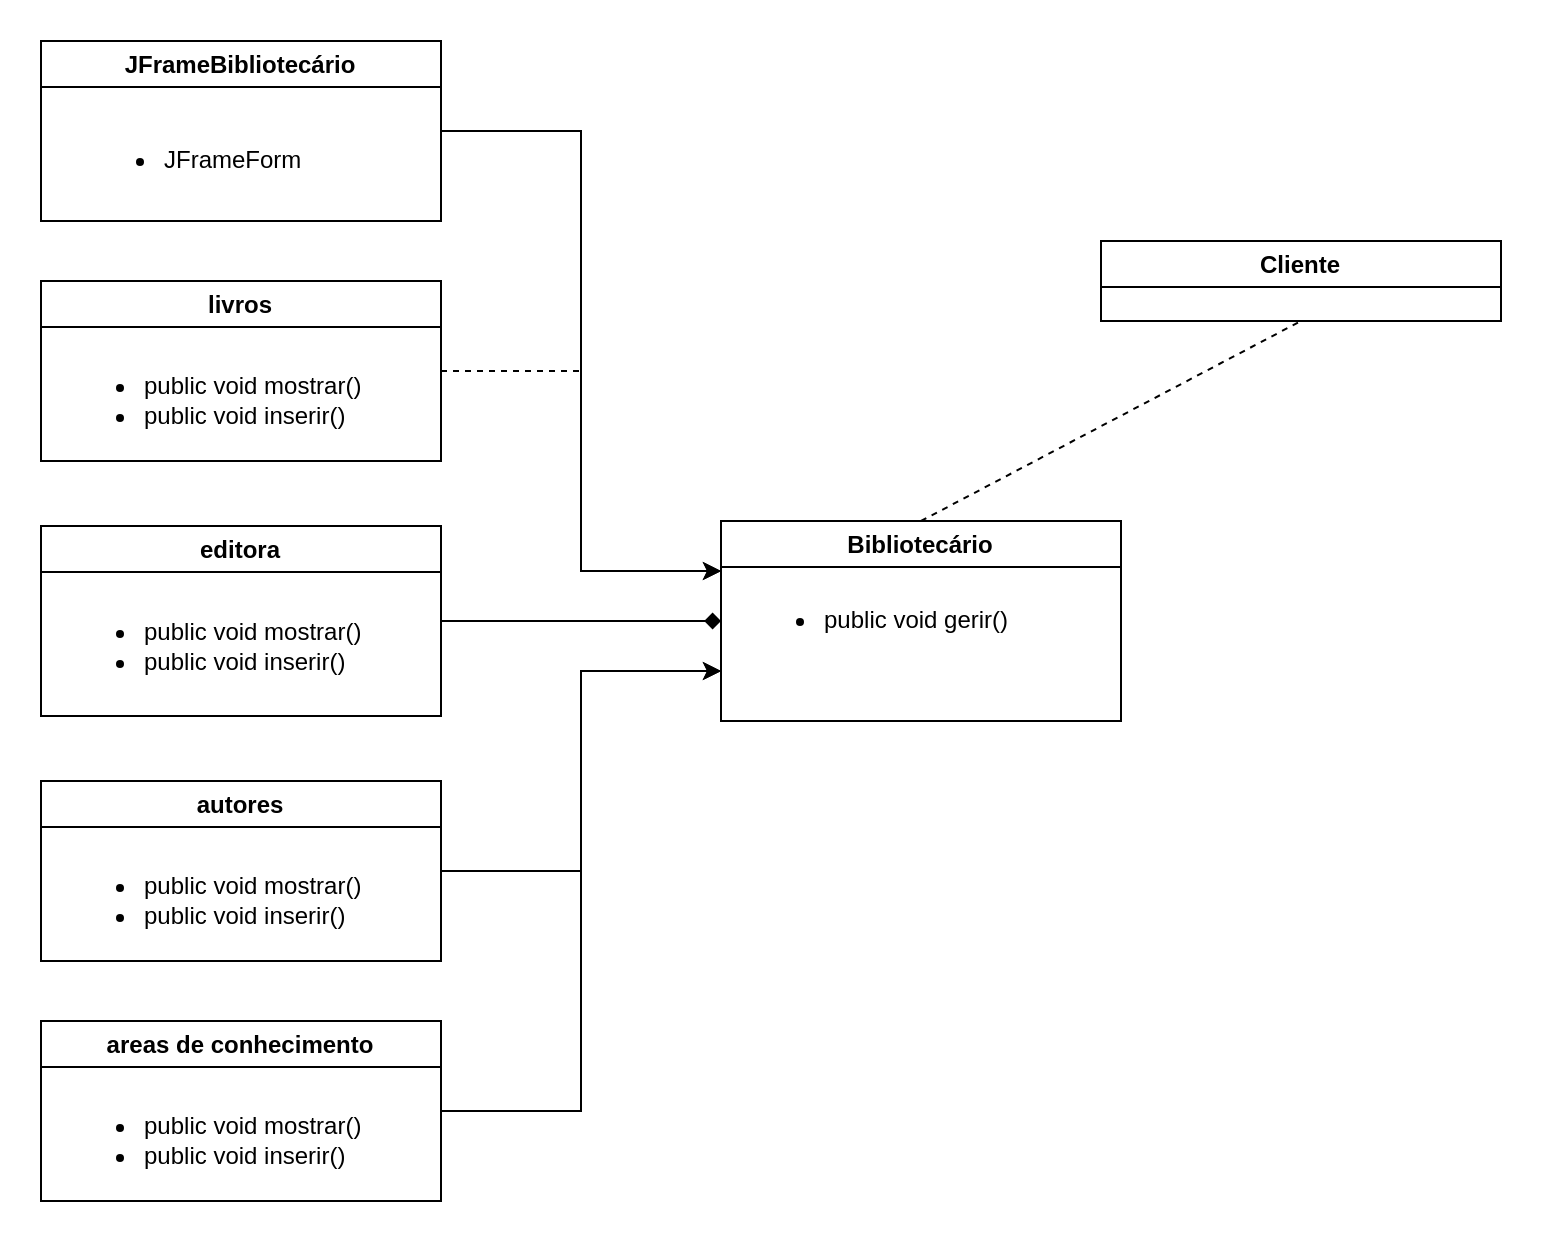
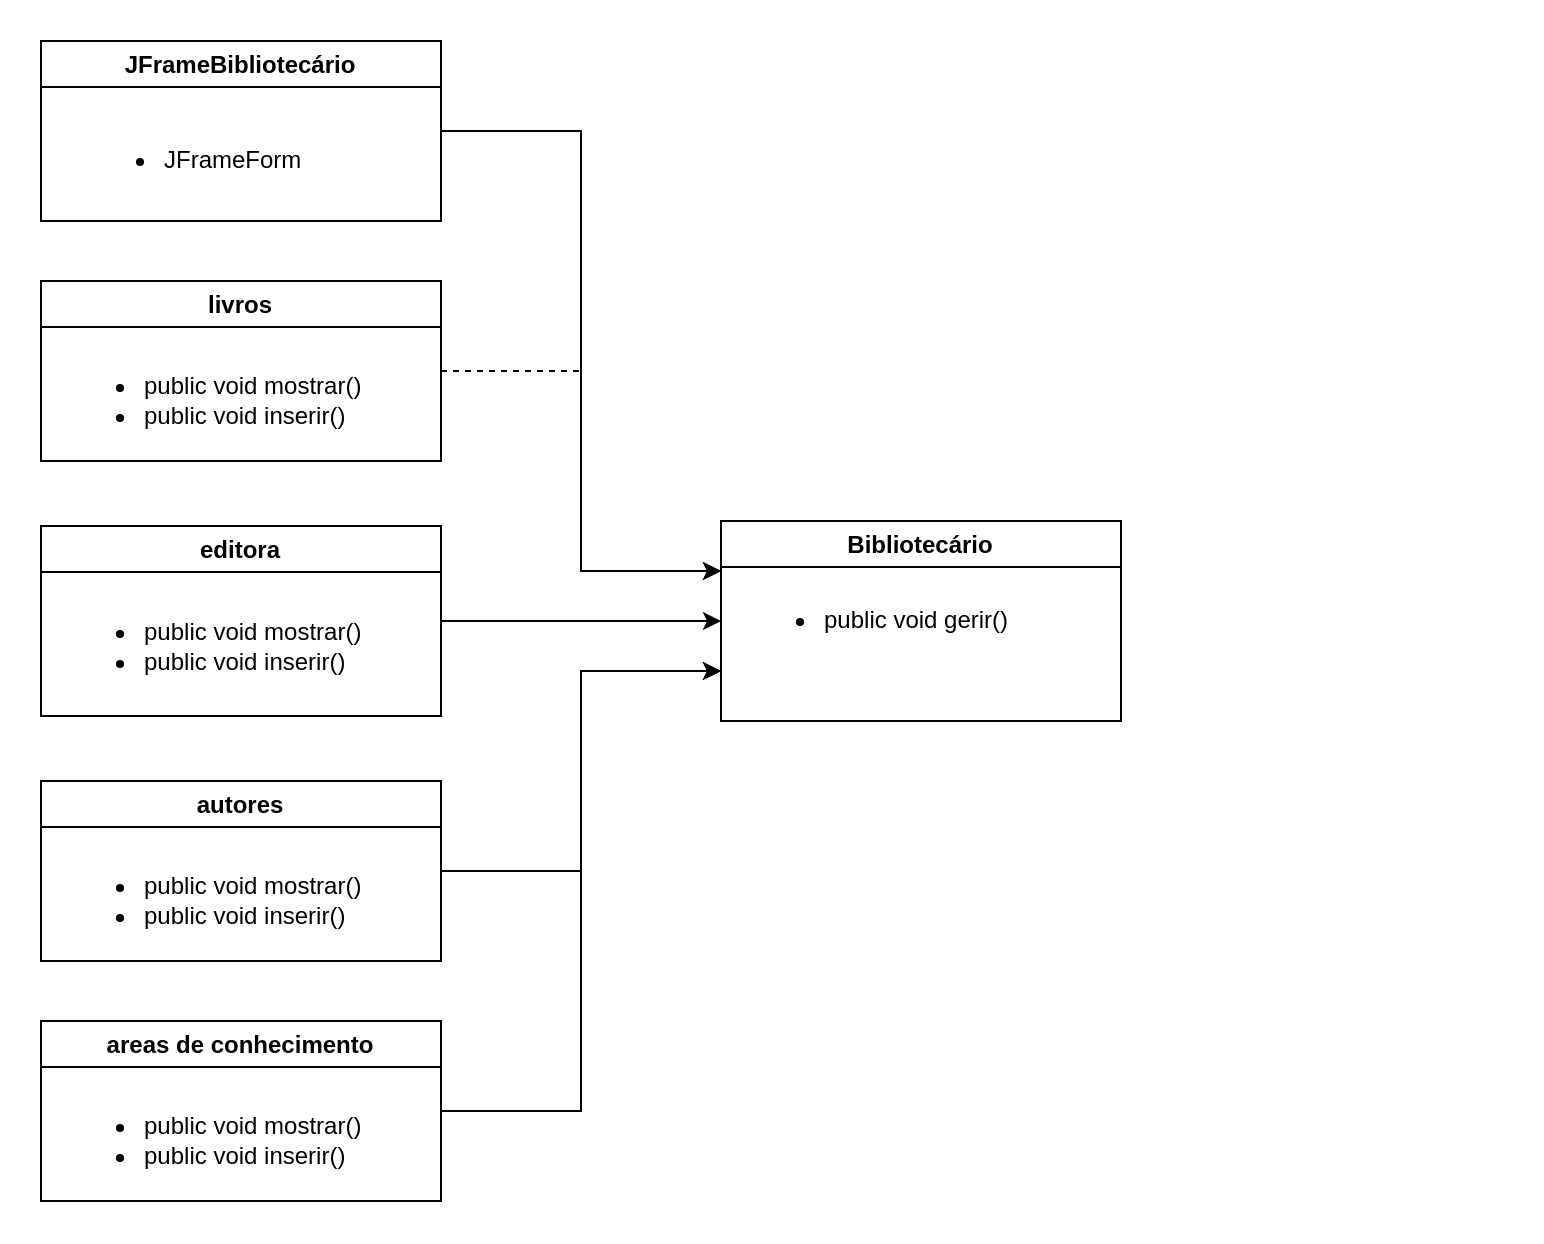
  <mxCell id="0" />
  <mxCell id="1" parent="0" />
  <mxCell id="2" value="Bibliotecário" style="swimlane;" vertex="1" parent="1"><mxGeometry x="360" y="260" width="200" height="100" as="geometry" /></mxCell>
  <mxCell id="3" value="&lt;ul&gt;&lt;li&gt;public void gerir()&lt;/li&gt;&lt;/ul&gt;" style="text;html=1;align=left;verticalAlign=middle;resizable=0;points=[];autosize=1;strokeColor=none;fillColor=none;" vertex="1" parent="2"><mxGeometry x="10" y="30" width="150" height="40" as="geometry" /></mxCell>
- <mxCell id="4" value="Cliente" style="swimlane;" vertex="1" parent="1"><mxGeometry x="550" y="120" width="200" height="40" as="geometry" /></mxCell>
- <mxCell id="5" value="" style="endArrow=none;dashed=1;html=1;rounded=0;entryX=0.5;entryY=1;entryDx=0;entryDy=0;exitX=0.5;exitY=0;exitDx=0;exitDy=0;" edge="1" parent="1" source="2" target="4"><mxGeometry width="50" height="50" relative="1" as="geometry"><mxPoint x="390" y="420" as="sourcePoint" /><mxPoint x="440" y="370" as="targetPoint" /></mxGeometry></mxCell>
  <mxCell id="6" style="edgeStyle=orthogonalEdgeStyle;rounded=0;orthogonalLoop=1;jettySize=auto;html=1;exitX=1;exitY=0.5;exitDx=0;exitDy=0;entryX=0;entryY=0.25;entryDx=0;entryDy=0;dashed=1;" edge="1" parent="1" source="7" target="2"><mxGeometry relative="1" as="geometry" /></mxCell>
  <mxCell id="7" value="livros" style="swimlane;" vertex="1" parent="1"><mxGeometry x="20" y="140" width="200" height="90" as="geometry" /></mxCell>
  <mxCell id="8" value="&lt;ul&gt;&lt;li&gt;public void mostrar()&lt;/li&gt;&lt;li&gt;public void inserir()&lt;/li&gt;&lt;/ul&gt;" style="text;html=1;align=left;verticalAlign=middle;resizable=0;points=[];autosize=1;strokeColor=none;fillColor=none;" vertex="1" parent="7"><mxGeometry x="10" y="30" width="160" height="60" as="geometry" /></mxCell>
- <mxCell id="9" style="edgeStyle=orthogonalEdgeStyle;rounded=0;orthogonalLoop=1;jettySize=auto;html=1;exitX=1;exitY=0.5;exitDx=0;exitDy=0;entryX=0;entryY=0.5;entryDx=0;entryDy=0;endArrow=diamond;" edge="1" parent="1" source="10" target="2"><mxGeometry relative="1" as="geometry" /></mxCell>
+ <mxCell id="9" style="edgeStyle=orthogonalEdgeStyle;rounded=0;orthogonalLoop=1;jettySize=auto;html=1;exitX=1;exitY=0.5;exitDx=0;exitDy=0;entryX=0;entryY=0.5;entryDx=0;entryDy=0;" edge="1" parent="1" source="10" target="2"><mxGeometry relative="1" as="geometry" /></mxCell>
  <mxCell id="10" value="editora" style="swimlane;" vertex="1" parent="1"><mxGeometry x="20" y="262.5" width="200" height="95" as="geometry" /></mxCell>
  <mxCell id="11" value="&lt;ul&gt;&lt;li&gt;public void mostrar()&lt;/li&gt;&lt;li&gt;public void inserir()&lt;/li&gt;&lt;/ul&gt;" style="text;html=1;align=left;verticalAlign=middle;resizable=0;points=[];autosize=1;strokeColor=none;fillColor=none;" vertex="1" parent="10"><mxGeometry x="10" y="30" width="160" height="60" as="geometry" /></mxCell>
  <mxCell id="12" style="edgeStyle=orthogonalEdgeStyle;rounded=0;orthogonalLoop=1;jettySize=auto;html=1;exitX=1;exitY=0.5;exitDx=0;exitDy=0;entryX=0;entryY=0.75;entryDx=0;entryDy=0;" edge="1" parent="1" source="13" target="2"><mxGeometry relative="1" as="geometry" /></mxCell>
  <mxCell id="13" value="autores" style="swimlane;" vertex="1" parent="1"><mxGeometry x="20" y="390" width="200" height="90" as="geometry" /></mxCell>
  <mxCell id="14" value="&lt;ul&gt;&lt;li&gt;public void mostrar()&lt;/li&gt;&lt;li&gt;public void inserir()&lt;/li&gt;&lt;/ul&gt;" style="text;html=1;align=left;verticalAlign=middle;resizable=0;points=[];autosize=1;strokeColor=none;fillColor=none;" vertex="1" parent="13"><mxGeometry x="10" y="30" width="160" height="60" as="geometry" /></mxCell>
  <mxCell id="15" style="edgeStyle=orthogonalEdgeStyle;rounded=0;orthogonalLoop=1;jettySize=auto;html=1;exitX=1;exitY=0.5;exitDx=0;exitDy=0;entryX=0;entryY=0.75;entryDx=0;entryDy=0;" edge="1" parent="1" source="16" target="2"><mxGeometry relative="1" as="geometry"><Array as="points"><mxPoint x="290" y="555" /><mxPoint x="290" y="335" /></Array></mxGeometry></mxCell>
  <mxCell id="16" value="areas de conhecimento" style="swimlane;" vertex="1" parent="1"><mxGeometry x="20" y="510" width="200" height="90" as="geometry" /></mxCell>
  <mxCell id="17" value="&lt;ul&gt;&lt;li&gt;public void mostrar()&lt;/li&gt;&lt;li&gt;public void inserir()&lt;/li&gt;&lt;/ul&gt;" style="text;html=1;align=left;verticalAlign=middle;resizable=0;points=[];autosize=1;strokeColor=none;fillColor=none;" vertex="1" parent="16"><mxGeometry x="10" y="30" width="160" height="60" as="geometry" /></mxCell>
  <mxCell id="18" style="edgeStyle=orthogonalEdgeStyle;rounded=0;orthogonalLoop=1;jettySize=auto;html=1;exitX=1;exitY=0.5;exitDx=0;exitDy=0;entryX=0;entryY=0.25;entryDx=0;entryDy=0;" edge="1" parent="1" source="19" target="2"><mxGeometry relative="1" as="geometry" /></mxCell>
  <mxCell id="19" value="JFrameBibliotecário" style="swimlane;" vertex="1" parent="1"><mxGeometry x="20" y="20" width="200" height="90" as="geometry" /></mxCell>
  <mxCell id="20" value="&lt;ul&gt;&lt;li&gt;JFrameForm&lt;/li&gt;&lt;/ul&gt;" style="text;html=1;align=left;verticalAlign=middle;resizable=0;points=[];autosize=1;strokeColor=none;fillColor=none;" vertex="1" parent="19"><mxGeometry x="20" y="40" width="120" height="40" as="geometry" /></mxCell>
